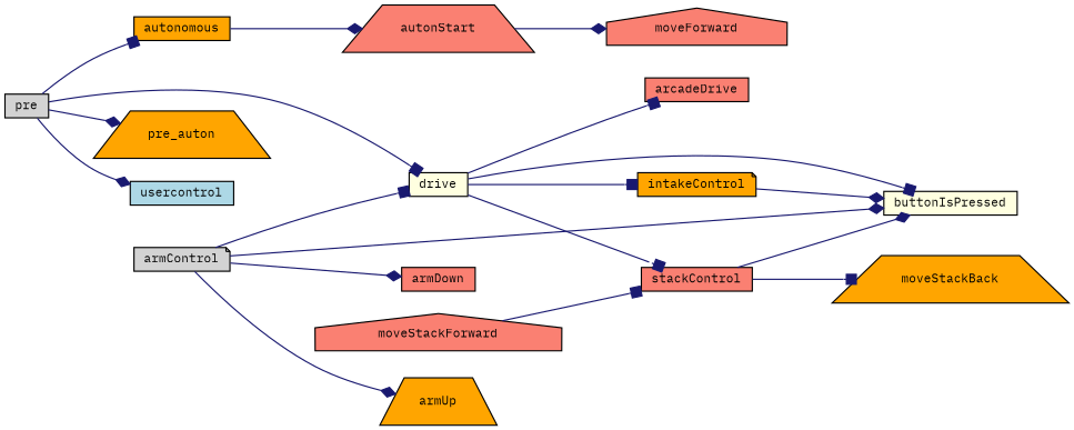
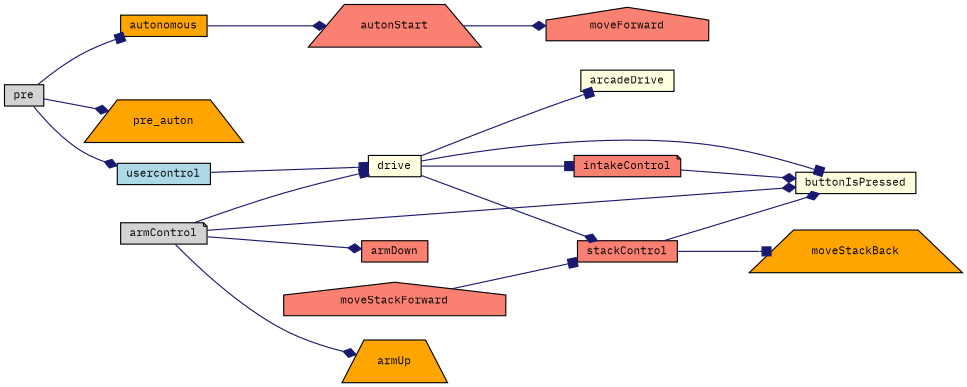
  digraph {
    fontname="IBM Plex Mono"
    rankdir=LR
    node [color=black fillcolor=salmon fontname="IBM Plex Mono" fontsize=10 shape=box style=filled]
    edge [arrowhead=diamond color=midnightblue fontname="IBM Plex Mono" fontsize=10 labelfontname=Helvetica labelfontsize=10 style=solid]
    n1 [fillcolor=lightgrey fontcolor=black height=0.2 label=pre width=0.4]
    n2 [fillcolor=orange height=0.2 label=autonomous width=0.4]
    n3 [fillcolor=lightblue height=0.2 label=usercontrol width=0.4]
    n4 [fillcolor=orange height=0.2 label=pre_auton shape=trapezium width=0.4]
    n5 [height=0.2 label=autonStart shape=trapezium width=0.4]
    n6 [fillcolor=lightyellow height=0.2 label=drive width=0.4]
    n7 [height=0.2 label=moveForward shape=house width=0.4]
-   n8 [height=0.2 label=arcadeDrive width=0.4]
+   n8 [fillcolor=lightyellow height=0.2 label=arcadeDrive width=0.4]
    n9 [height=0.2 label=stackControl width=0.4]
    n10 [fillcolor=lightyellow height=0.2 label=buttonIsPressed width=0.4]
-   n11 [fillcolor=orange height=0.2 label=intakeControl shape=note width=0.4]
+   n11 [height=0.2 label=intakeControl shape=note width=0.4]
    n12 [fillcolor=orange height=0.2 label=moveStackBack shape=trapezium width=0.4]
    n13 [fillcolor=lightgrey height=0.2 label=armControl shape=note width=0.4]
    n14 [fillcolor=orange height=0.2 label=armUp shape=trapezium width=0.4]
    n15 [height=0.2 label=armDown width=0.4]
    n16 [height=0.2 label=moveStackForward shape=house width=0.4]
    n1 -> n2 [arrowhead=box]
    n1 -> n3
    n1 -> n4
    n2 -> n5
-   n1 -> n6 [arrowhead=box]
+   n3 -> n6 [arrowhead=box]
    n5 -> n7
    n6 -> n8 [arrowhead=box]
-   n6 -> n9 [arrowhead=box]
+   n6 -> n9
    n6 -> n10 [arrowhead=box]
    n6 -> n11 [arrowhead=box]
    n9 -> n10
    n9 -> n12 [arrowhead=box]
    n11 -> n10
    n13 -> n6 [arrowhead=box]
    n13 -> n10
    n13 -> n14
    n13 -> n15
    n16 -> n9 [arrowhead=box]
  }
